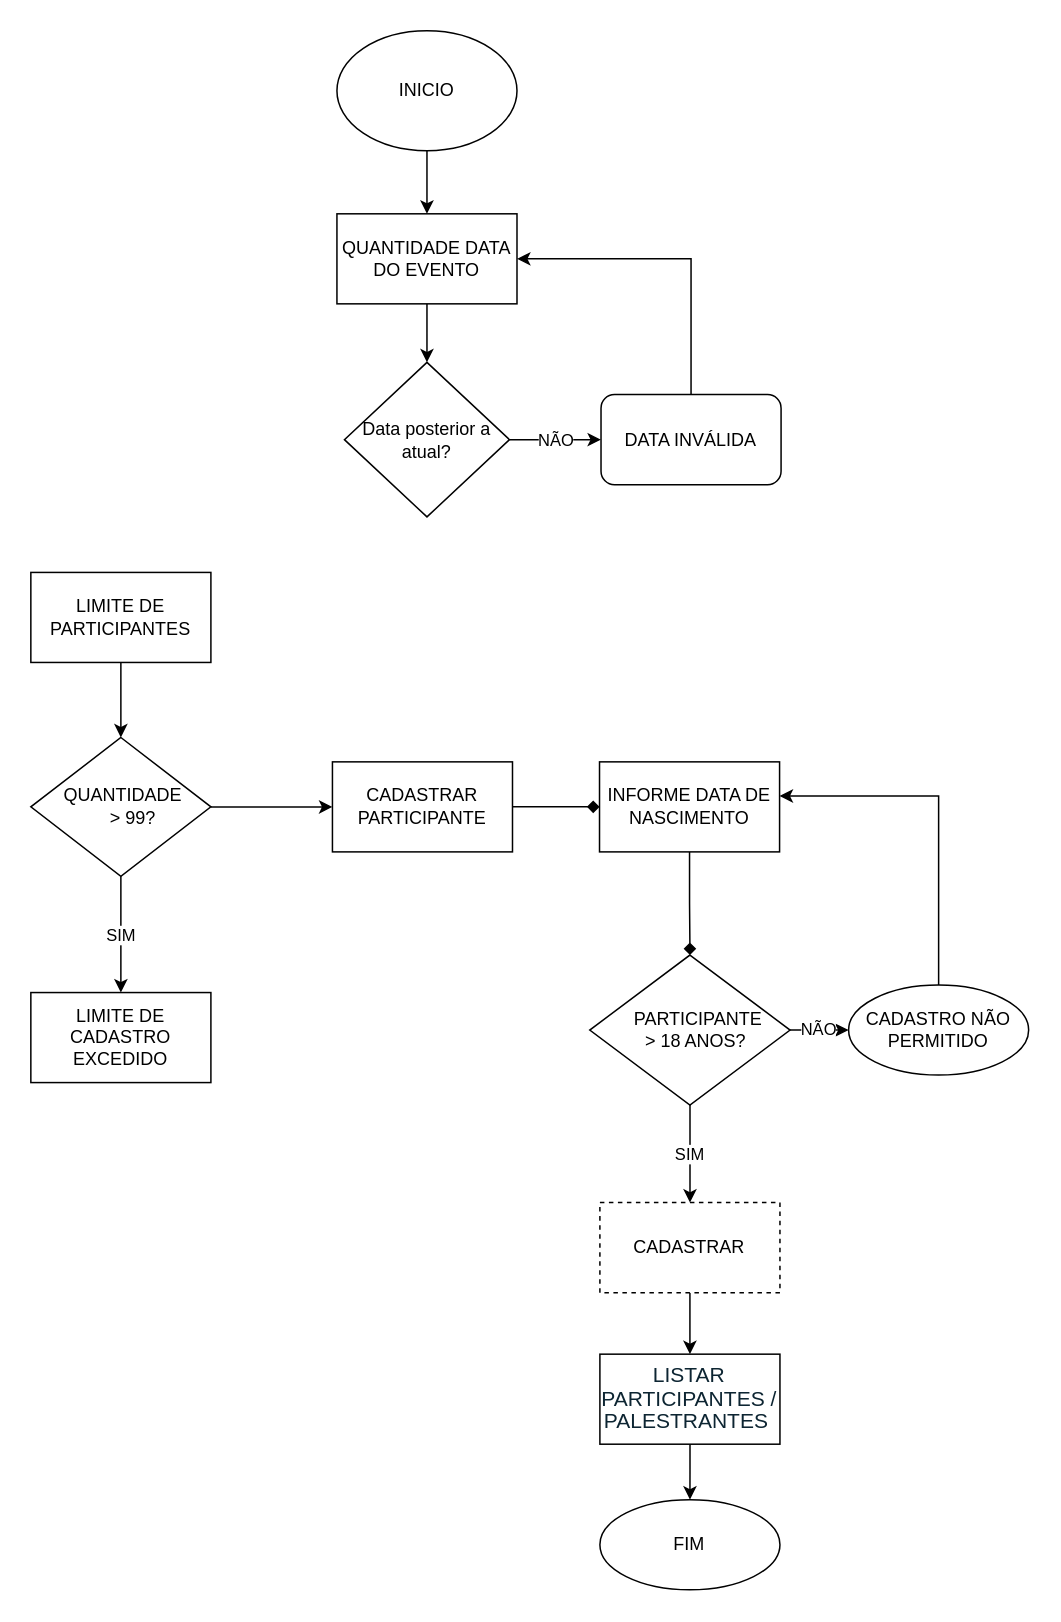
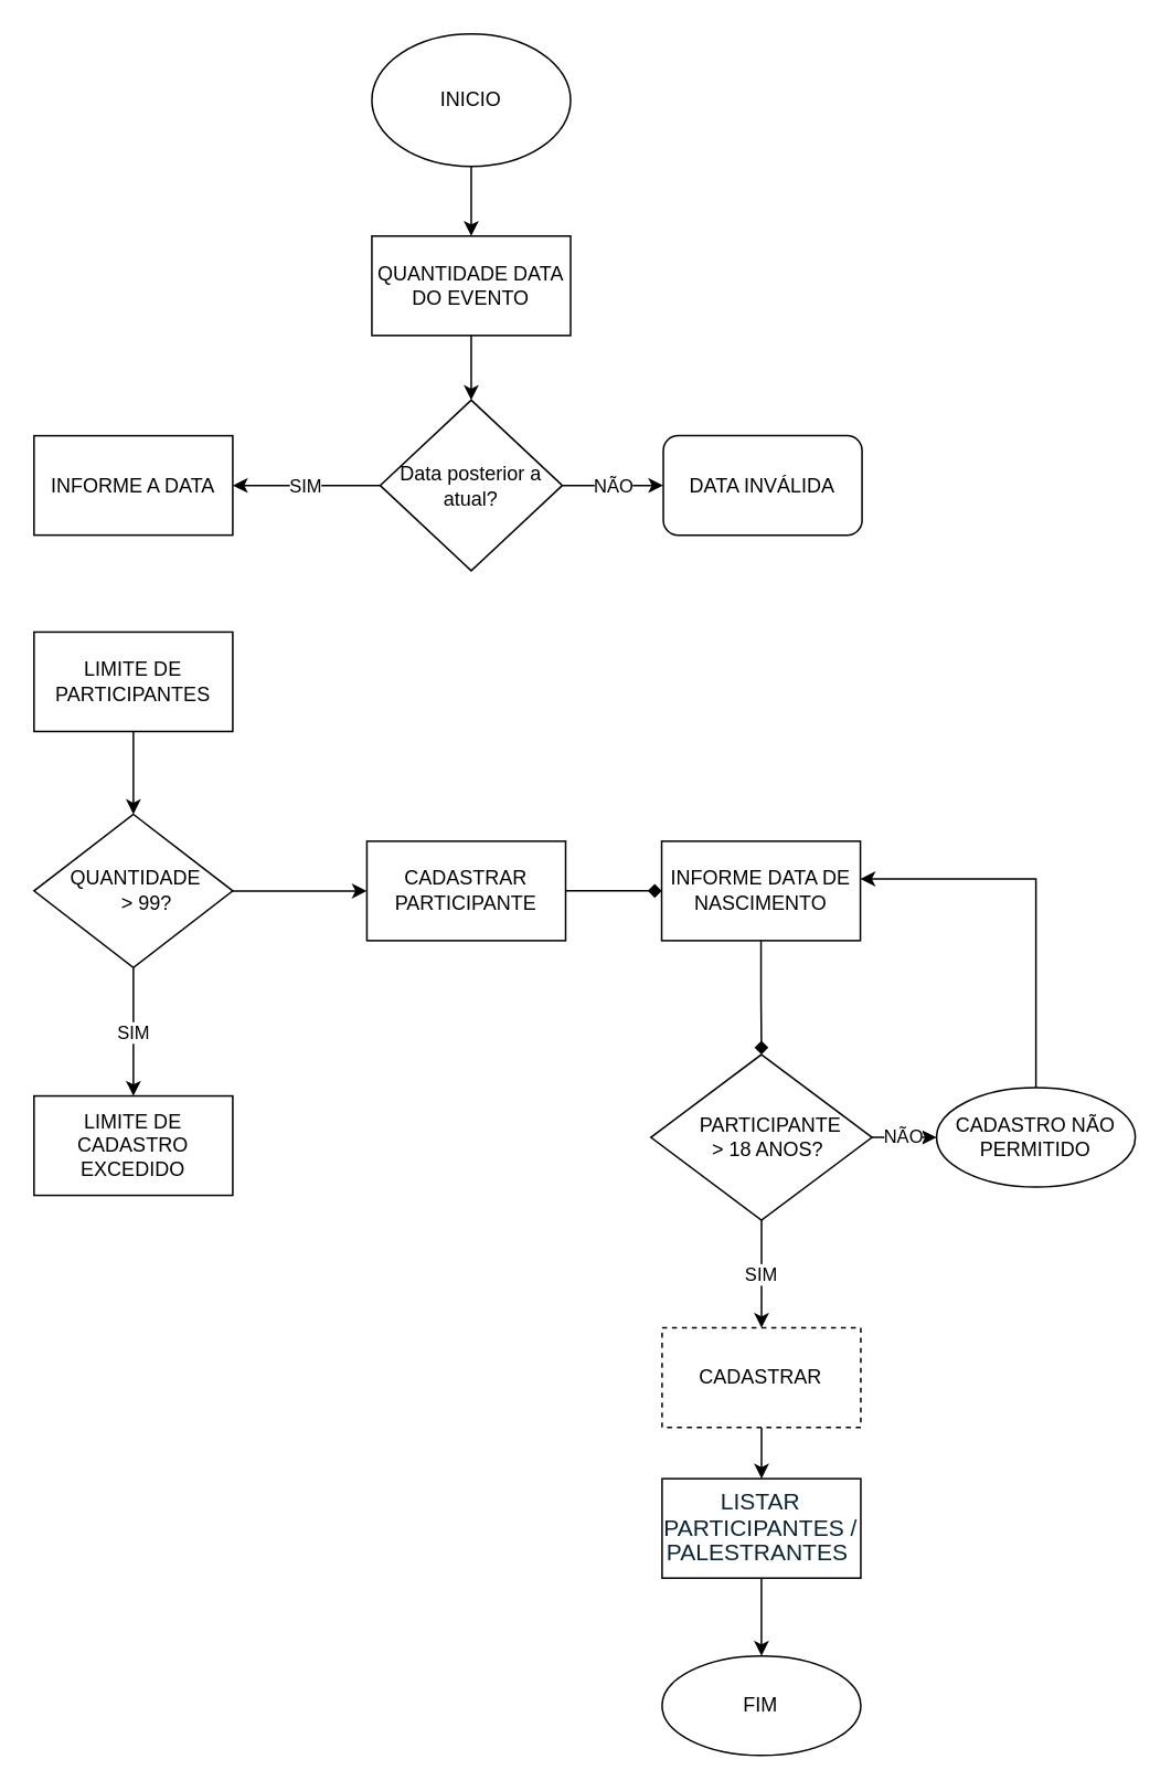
  <mxCell id="0" />
  <mxCell id="1" parent="0" />
  <mxCell id="2" value="" style="edgeStyle=orthogonalEdgeStyle;rounded=0;orthogonalLoop=1;jettySize=auto;html=1;" edge="1" parent="1" source="3" target="5"><mxGeometry relative="1" as="geometry" /></mxCell>
  <mxCell id="3" value="INICIO" style="ellipse;whiteSpace=wrap;html=1;" vertex="1" parent="1"><mxGeometry x="224" y="20" width="120" height="80" as="geometry" /></mxCell>
  <mxCell id="4" value="" style="edgeStyle=orthogonalEdgeStyle;rounded=0;orthogonalLoop=1;jettySize=auto;html=1;" edge="1" parent="1" source="5" target="8"><mxGeometry relative="1" as="geometry" /></mxCell>
  <mxCell id="5" value="QUANTIDADE DATA DO EVENTO" style="whiteSpace=wrap;html=1;" vertex="1" parent="1"><mxGeometry x="224" y="142" width="120" height="60" as="geometry" /></mxCell>
+ <mxCell id="6" value="SIM" style="edgeStyle=orthogonalEdgeStyle;rounded=0;orthogonalLoop=1;jettySize=auto;html=1;" edge="1" parent="1" source="8" target="9"><mxGeometry relative="1" as="geometry" /></mxCell>
  <mxCell id="7" value="NÃO" style="edgeStyle=orthogonalEdgeStyle;rounded=0;orthogonalLoop=1;jettySize=auto;html=1;" edge="1" parent="1" source="8" target="11"><mxGeometry relative="1" as="geometry" /></mxCell>
  <mxCell id="8" value="Data posterior a atual?" style="rhombus;whiteSpace=wrap;html=1;" vertex="1" parent="1"><mxGeometry x="229" y="241" width="110" height="103" as="geometry" /></mxCell>
- <mxCell id="10" value="" style="edgeStyle=orthogonalEdgeStyle;rounded=0;orthogonalLoop=1;jettySize=auto;html=1;entryX=1;entryY=0.5;entryDx=0;entryDy=0;" edge="1" parent="1" source="11" target="5"><mxGeometry relative="1" as="geometry"><mxPoint x="460" y="171" as="targetPoint" /><Array as="points"><mxPoint x="460" y="172" /></Array></mxGeometry></mxCell>
+ <mxCell id="9" value="INFORME A DATA" style="whiteSpace=wrap;html=1;" vertex="1" parent="1"><mxGeometry x="20" y="262.5" width="120" height="60" as="geometry" /></mxCell>
  <mxCell id="11" value="DATA INVÁLIDA" style="whiteSpace=wrap;html=1;rounded=1;" vertex="1" parent="1"><mxGeometry x="400" y="262.5" width="120" height="60" as="geometry" /></mxCell>
  <mxCell id="12" value="" style="edgeStyle=orthogonalEdgeStyle;rounded=0;orthogonalLoop=1;jettySize=auto;html=1;" edge="1" parent="1" source="13" target="16"><mxGeometry relative="1" as="geometry" /></mxCell>
  <mxCell id="13" value="LIMITE DE PARTICIPANTES" style="whiteSpace=wrap;html=1;" vertex="1" parent="1"><mxGeometry x="20" y="381" width="120" height="60" as="geometry" /></mxCell>
  <mxCell id="14" value="SIM" style="edgeStyle=orthogonalEdgeStyle;rounded=0;orthogonalLoop=1;jettySize=auto;html=1;" edge="1" parent="1" source="16" target="19"><mxGeometry relative="1" as="geometry" /></mxCell>
  <mxCell id="15" value="" style="edgeStyle=orthogonalEdgeStyle;rounded=0;orthogonalLoop=1;jettySize=auto;html=1;" edge="1" parent="1" source="16" target="24"><mxGeometry relative="1" as="geometry" /></mxCell>
  <mxCell id="16" value="&amp;nbsp; &amp;nbsp; &amp;nbsp; QUANTIDADE&amp;nbsp; &amp;nbsp; &amp;nbsp; &amp;nbsp; &amp;nbsp; &amp;nbsp;&amp;gt; 99?" style="rhombus;whiteSpace=wrap;html=1;" vertex="1" parent="1"><mxGeometry x="20" y="491" width="120" height="92.5" as="geometry" /></mxCell>
  <mxCell id="17" value="" style="edgeStyle=orthogonalEdgeStyle;rounded=0;orthogonalLoop=1;jettySize=auto;html=1;endArrow=diamond;" edge="1" parent="1" source="18" target="22"><mxGeometry relative="1" as="geometry" /></mxCell>
  <mxCell id="18" value="INFORME DATA DE NASCIMENTO" style="whiteSpace=wrap;html=1;" vertex="1" parent="1"><mxGeometry x="399" y="507.25" width="120" height="60" as="geometry" /></mxCell>
  <mxCell id="19" value="LIMITE DE CADASTRO EXCEDIDO" style="whiteSpace=wrap;html=1;" vertex="1" parent="1"><mxGeometry x="20" y="661" width="120" height="60" as="geometry" /></mxCell>
  <mxCell id="20" value="NÃO" style="edgeStyle=orthogonalEdgeStyle;rounded=0;orthogonalLoop=1;jettySize=auto;html=1;" edge="1" parent="1" source="22" target="26"><mxGeometry relative="1" as="geometry" /></mxCell>
  <mxCell id="21" value="SIM" style="edgeStyle=orthogonalEdgeStyle;rounded=0;orthogonalLoop=1;jettySize=auto;html=1;" edge="1" parent="1" source="22" target="28"><mxGeometry relative="1" as="geometry" /></mxCell>
  <mxCell id="22" value="&amp;nbsp; &amp;nbsp; &amp;nbsp; &amp;nbsp; PARTICIPANTE&amp;nbsp; &amp;nbsp; &amp;nbsp; &amp;nbsp; &amp;gt; 18 ANOS?" style="rhombus;whiteSpace=wrap;html=1;align=center;" vertex="1" parent="1"><mxGeometry x="392.5" y="636" width="133.5" height="100" as="geometry" /></mxCell>
  <mxCell id="23" value="" style="edgeStyle=orthogonalEdgeStyle;rounded=0;orthogonalLoop=1;jettySize=auto;html=1;endArrow=diamond;" edge="1" parent="1" source="24" target="18"><mxGeometry relative="1" as="geometry" /></mxCell>
  <mxCell id="24" value="CADASTRAR PARTICIPANTE" style="whiteSpace=wrap;html=1;" vertex="1" parent="1"><mxGeometry x="221" y="507.25" width="120" height="60" as="geometry" /></mxCell>
  <mxCell id="25" value="" style="edgeStyle=orthogonalEdgeStyle;rounded=0;orthogonalLoop=1;jettySize=auto;html=1;entryX=1;entryY=0.379;entryDx=0;entryDy=0;entryPerimeter=0;" edge="1" parent="1" source="26" target="18"><mxGeometry relative="1" as="geometry"><mxPoint x="520" y="541" as="targetPoint" /><Array as="points"><mxPoint x="625" y="530" /></Array></mxGeometry></mxCell>
  <mxCell id="26" value="CADASTRO NÃO PERMITIDO" style="ellipse;whiteSpace=wrap;html=1;" vertex="1" parent="1"><mxGeometry x="565" y="656" width="120" height="60" as="geometry" /></mxCell>
  <mxCell id="27" value="" style="edgeStyle=orthogonalEdgeStyle;rounded=0;orthogonalLoop=1;jettySize=auto;html=1;" edge="1" parent="1" source="28" target="30"><mxGeometry relative="1" as="geometry" /></mxCell>
  <mxCell id="28" value="CADASTRAR" style="whiteSpace=wrap;html=1;dashed=1;" vertex="1" parent="1"><mxGeometry x="399.25" y="801" width="120" height="60" as="geometry" /></mxCell>
  <mxCell id="29" value="" style="edgeStyle=orthogonalEdgeStyle;rounded=0;orthogonalLoop=1;jettySize=auto;html=1;" edge="1" parent="1" source="30" target="31"><mxGeometry relative="1" as="geometry" /></mxCell>
- <mxCell id="30" value="&lt;span style=&quot;font-size: 10.5pt; line-height: 107%; font-family: Arial, sans-serif; color: rgb(13, 37, 50);&quot;&gt;LISTAR PARTICIPANTES / PALESTRANTES&amp;nbsp;&lt;/span&gt;" style="whiteSpace=wrap;html=1;" vertex="1" parent="1"><mxGeometry x="399.25" y="902" width="120" height="60" as="geometry" /></mxCell>
+ <mxCell id="30" value="&lt;span style=&quot;font-size: 10.5pt; line-height: 107%; font-family: Arial, sans-serif; color: rgb(13, 37, 50);&quot;&gt;LISTAR PARTICIPANTES / PALESTRANTES&amp;nbsp;&lt;/span&gt;" style="whiteSpace=wrap;html=1;" vertex="1" parent="1"><mxGeometry x="399.25" y="892" width="120" height="60" as="geometry" /></mxCell>
  <mxCell id="31" value="FIM" style="ellipse;whiteSpace=wrap;html=1;" vertex="1" parent="1"><mxGeometry x="399.25" y="999" width="120" height="60" as="geometry" /></mxCell>
